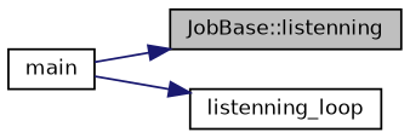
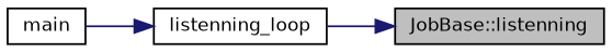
  digraph {
    rankdir=RL
    node [color=black fillcolor=white fontname=Helvetica fontsize=10 shape=record style=filled]
    edge [color=midnightblue dir=back fontname=Helvetica fontsize=10 labelfontname=Helvetica labelfontsize=10 style=solid]
    n1 [fillcolor=grey75 fontcolor=black height=0.2 label="JobBase::listenning" width=0.4]
    n2 [height=0.2 label=listenning_loop width=0.4]
    n3 [height=0.2 label=main width=0.4]
-   n1 -> n3
+   n1 -> n2
    n2 -> n3
  }
